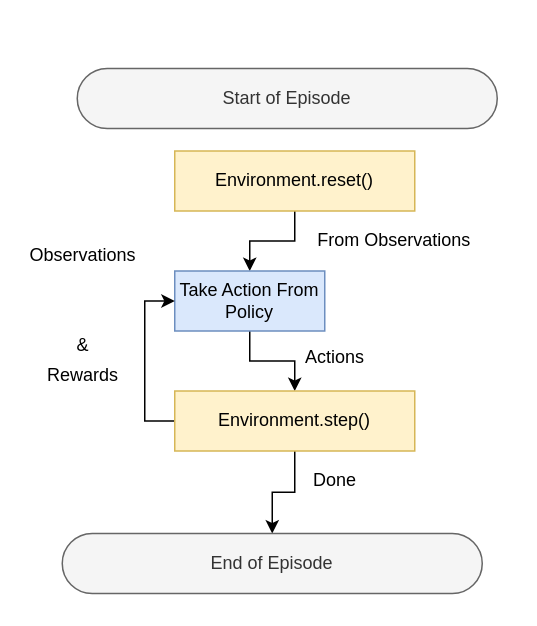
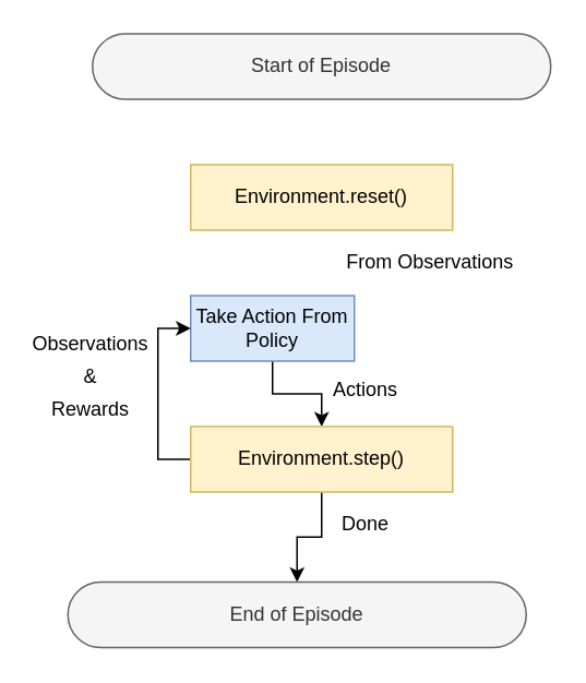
  <mxCell id="0" />
  <mxCell id="1" parent="0" />
- <mxCell id="2" value="Start of Episode" style="rounded=1;whiteSpace=wrap;html=1;arcSize=50;fillColor=#f5f5f5;strokeColor=#666666;fontColor=#333333;" parent="1" vertex="1"><mxGeometry x="51" y="45" width="280" height="40" as="geometry" /></mxCell>
- <mxCell id="3" style="edgeStyle=orthogonalEdgeStyle;rounded=0;orthogonalLoop=1;jettySize=auto;html=1;exitX=0.5;exitY=1;exitDx=0;exitDy=0;entryX=0.5;entryY=0;entryDx=0;entryDy=0;startArrow=none;startFill=0;endArrow=classic;endFill=1;" parent="1" source="4" target="6" edge="1"><mxGeometry relative="1" as="geometry" /></mxCell>
+ <mxCell id="2" value="Start of Episode" style="rounded=1;whiteSpace=wrap;html=1;arcSize=50;fillColor=#f5f5f5;strokeColor=#666666;fontColor=#333333;" parent="1" vertex="1"><mxGeometry x="56" y="20" width="280" height="40" as="geometry" /></mxCell>
  <mxCell id="4" value="Environment.reset()" style="rounded=0;whiteSpace=wrap;html=1;fillColor=#fff2cc;strokeColor=#d6b656;" parent="1" vertex="1"><mxGeometry x="116" y="100" width="160" height="40" as="geometry" /></mxCell>
  <mxCell id="5" style="edgeStyle=orthogonalEdgeStyle;rounded=0;orthogonalLoop=1;jettySize=auto;html=1;exitX=0.5;exitY=1;exitDx=0;exitDy=0;entryX=0.5;entryY=0;entryDx=0;entryDy=0;startArrow=none;startFill=0;endArrow=classic;endFill=1;" parent="1" source="6" target="10" edge="1"><mxGeometry relative="1" as="geometry" /></mxCell>
  <mxCell id="6" value="Take Action From Policy" style="rounded=0;whiteSpace=wrap;html=1;fillColor=#dae8fc;strokeColor=#6c8ebf;" parent="1" vertex="1"><mxGeometry x="116" y="180" width="100" height="40" as="geometry" /></mxCell>
  <mxCell id="7" value="From Observations" style="text;html=1;strokeColor=none;fillColor=none;align=center;verticalAlign=middle;whiteSpace=wrap;rounded=0;" parent="1" vertex="1"><mxGeometry x="209" y="150" width="107" height="20" as="geometry" /></mxCell>
  <mxCell id="8" style="edgeStyle=orthogonalEdgeStyle;rounded=0;orthogonalLoop=1;jettySize=auto;html=1;exitX=0;exitY=0.5;exitDx=0;exitDy=0;entryX=0;entryY=0.5;entryDx=0;entryDy=0;startArrow=none;startFill=0;endArrow=classic;endFill=1;" parent="1" source="10" target="6" edge="1"><mxGeometry relative="1" as="geometry" /></mxCell>
  <mxCell id="9" style="edgeStyle=orthogonalEdgeStyle;rounded=0;orthogonalLoop=1;jettySize=auto;html=1;exitX=0.5;exitY=1;exitDx=0;exitDy=0;entryX=0.5;entryY=0;entryDx=0;entryDy=0;" edge="1" parent="1" source="10" target="12"><mxGeometry relative="1" as="geometry" /></mxCell>
  <mxCell id="10" value="Environment.step()" style="rounded=0;whiteSpace=wrap;html=1;fillColor=#fff2cc;strokeColor=#d6b656;" parent="1" vertex="1"><mxGeometry x="116" y="260" width="160" height="40" as="geometry" /></mxCell>
  <mxCell id="11" value="Actions" style="text;html=1;strokeColor=none;fillColor=none;align=center;verticalAlign=middle;whiteSpace=wrap;rounded=0;" parent="1" vertex="1"><mxGeometry x="188" y="228" width="70" height="20" as="geometry" /></mxCell>
  <mxCell id="12" value="End of Episode" style="rounded=1;whiteSpace=wrap;html=1;arcSize=50;fillColor=#f5f5f5;strokeColor=#666666;fontColor=#333333;" parent="1" vertex="1"><mxGeometry x="41" y="355" width="280" height="40" as="geometry" /></mxCell>
- <mxCell id="13" value="Observations" style="text;html=1;strokeColor=none;fillColor=none;align=center;verticalAlign=middle;whiteSpace=wrap;rounded=0;" vertex="1" parent="1"><mxGeometry x="20" y="160" width="70" height="20" as="geometry" /></mxCell>
+ <mxCell id="13" value="Observations" style="text;html=1;strokeColor=none;fillColor=none;align=center;verticalAlign=middle;whiteSpace=wrap;rounded=0;" vertex="1" parent="1"><mxGeometry x="20" y="200" width="70" height="20" as="geometry" /></mxCell>
  <mxCell id="14" value="&amp;amp;" style="text;html=1;strokeColor=none;fillColor=none;align=center;verticalAlign=middle;whiteSpace=wrap;rounded=0;" vertex="1" parent="1"><mxGeometry x="20" y="220" width="70" height="20" as="geometry" /></mxCell>
  <mxCell id="15" value="Rewards" style="text;html=1;strokeColor=none;fillColor=none;align=center;verticalAlign=middle;whiteSpace=wrap;rounded=0;" vertex="1" parent="1"><mxGeometry x="20" y="240" width="70" height="20" as="geometry" /></mxCell>
  <mxCell id="16" value="Done" style="text;html=1;strokeColor=none;fillColor=none;align=center;verticalAlign=middle;whiteSpace=wrap;rounded=0;" vertex="1" parent="1"><mxGeometry x="188" y="310" width="70" height="20" as="geometry" /></mxCell>
